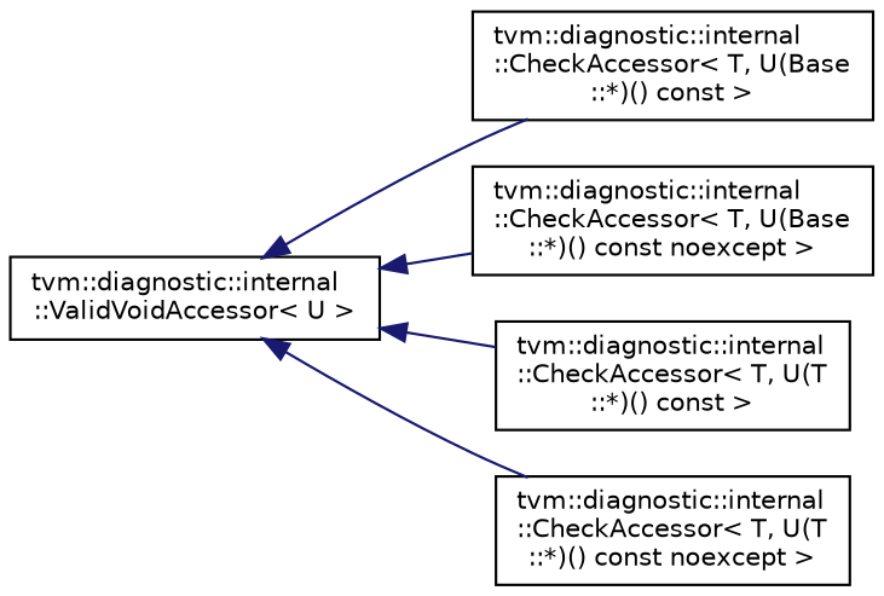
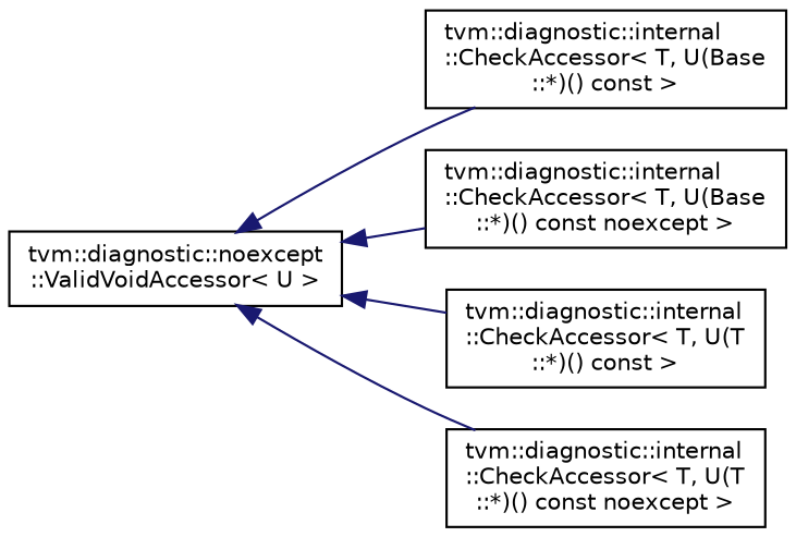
  digraph {
    rankdir=LR
    node [color=black fillcolor=white fontname=Helvetica fontsize=10 shape=record style=filled]
    edge [color=midnightblue dir=back fontname=Helvetica fontsize=10 labelfontname=Helvetica labelfontsize=10 style=solid]
-   n1 [height=0.2 label="tvm::diagnostic::internal\l::ValidVoidAccessor\< U \>" width=0.4]
+   n1 [height=0.2 label="tvm::diagnostic::noexcept\l::ValidVoidAccessor\< U \>" width=0.4]
    n2 [height=0.2 label="tvm::diagnostic::internal\l::CheckAccessor\< T, U(Base\l::*)() const \>" width=0.4]
    n3 [height=0.2 label="tvm::diagnostic::internal\l::CheckAccessor\< T, U(Base\l::*)() const noexcept \>" width=0.4]
    n4 [height=0.2 label="tvm::diagnostic::internal\l::CheckAccessor\< T, U(T\l::*)() const \>" width=0.4]
    n5 [height=0.2 label="tvm::diagnostic::internal\l::CheckAccessor\< T, U(T\l::*)() const noexcept \>" width=0.4]
    n1 -> n2
    n1 -> n3
    n1 -> n4
    n1 -> n5
  }
